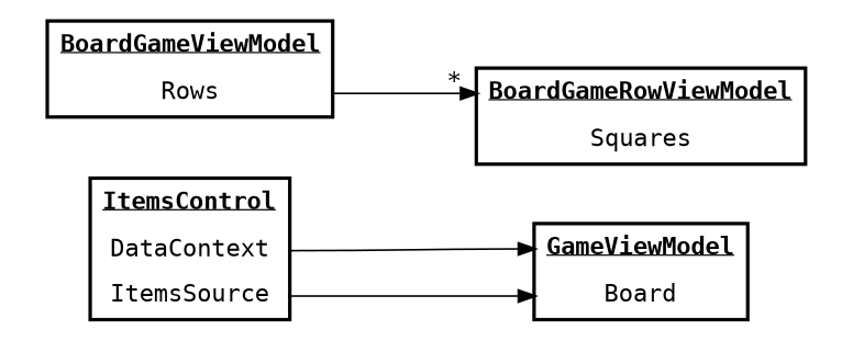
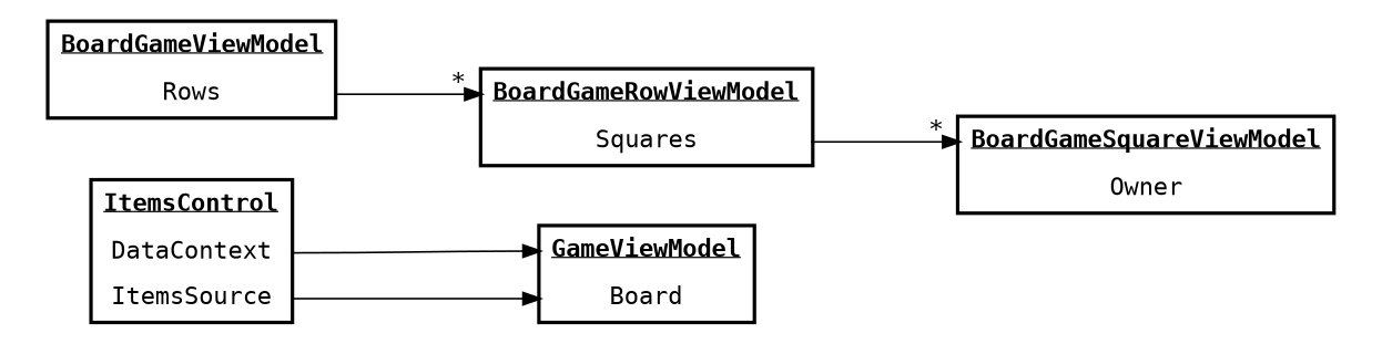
  digraph {
    rankdir=LR
    node [fontname=Consolas margin="0.3,0.1" shape=none]
    edge [headport=header]
    n1 [label=<<TABLE BORDER="2" CELLBORDER="0" CELLSPACING="1" CELLPADDING="5">                       <TR><TD PORT="header"><B><U>ItemsControl</U></B></TD></TR>                       <TR><TD PORT="DataContext">DataContext</TD></TR>                       <TR><TD PORT="ItemsSource">ItemsSource</TD></TR>                   </TABLE>>]
    n2 [label=<<TABLE BORDER="2" CELLBORDER="0" CELLSPACING="1" CELLPADDING="5">                       <TR><TD PORT="header"><B><U>GameViewModel</U></B></TD></TR>                       <TR><TD PORT="Board">Board</TD></TR>                   </TABLE>>]
    n3 [label=<<TABLE BORDER="2" CELLBORDER="0" CELLSPACING="1" CELLPADDING="5">                       <TR><TD PORT="header"><B><U>BoardGameViewModel</U></B></TD></TR>                       <TR><TD PORT="Rows">Rows</TD></TR>                   </TABLE>>]
    n4 [label=<<TABLE BORDER="2" CELLBORDER="0" CELLSPACING="1" CELLPADDING="5">                       <TR><TD PORT="header"><B><U>BoardGameRowViewModel</U></B></TD></TR>                       <TR><TD PORT="Squares">Squares</TD></TR>                   </TABLE>>]
+   n5 [label=<<TABLE BORDER="2" CELLBORDER="0" CELLSPACING="1" CELLPADDING="5">                       <TR><TD PORT="header"><B><U>BoardGameSquareViewModel</U></B></TD></TR>                       <TR><TD PORT="Owner">Owner</TD></TR>                   </TABLE>>]
    n1 -> n2 [tailport=DataContext]
    n1 -> n2 [headport=Board tailport=ItemsSource]
    n3 -> n4 [headlabel="*" labeldistance=1.5 tailport=Rows]
+   n4 -> n5 [headlabel="*" labeldistance=1.5 tailport=Squares]
  }
